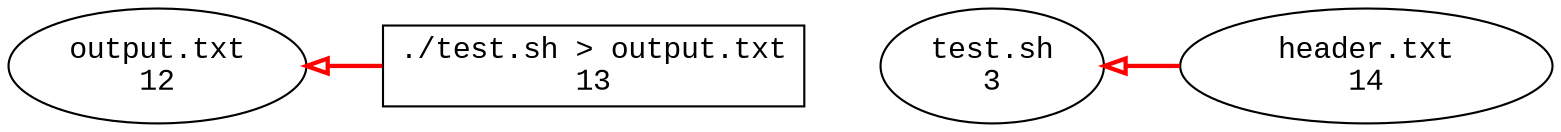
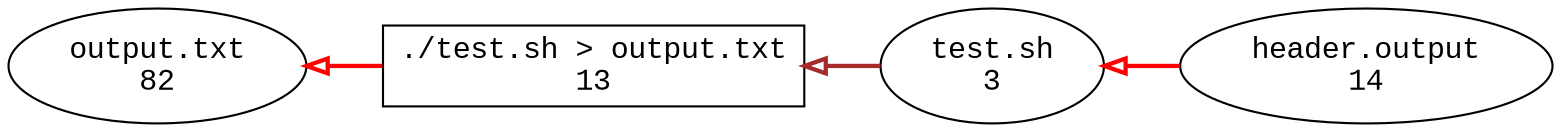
  digraph {
    fontname="Liberation Mono"
    rankdir=LR
    node [color="#000000" fontcolor="#000000" fontname="Liberation Mono" shape=oval style=solid]
    edge [arrowtail=empty color=red dir=back fontname="Liberation Mono" style=bold]
-   n1 [label="header.txt\n14"]
+   n1 [label="header.output\n14"]
    n2 [label="./test.sh > output.txt\n13" shape=rectangle]
    n3 [label="test.sh\n3"]
-   n4 [label="output.txt\n12"]
+   n4 [label="output.txt\n82"]
+   n2 -> n3 [color=brown]
    n3 -> n1
    n4 -> n2
  }
